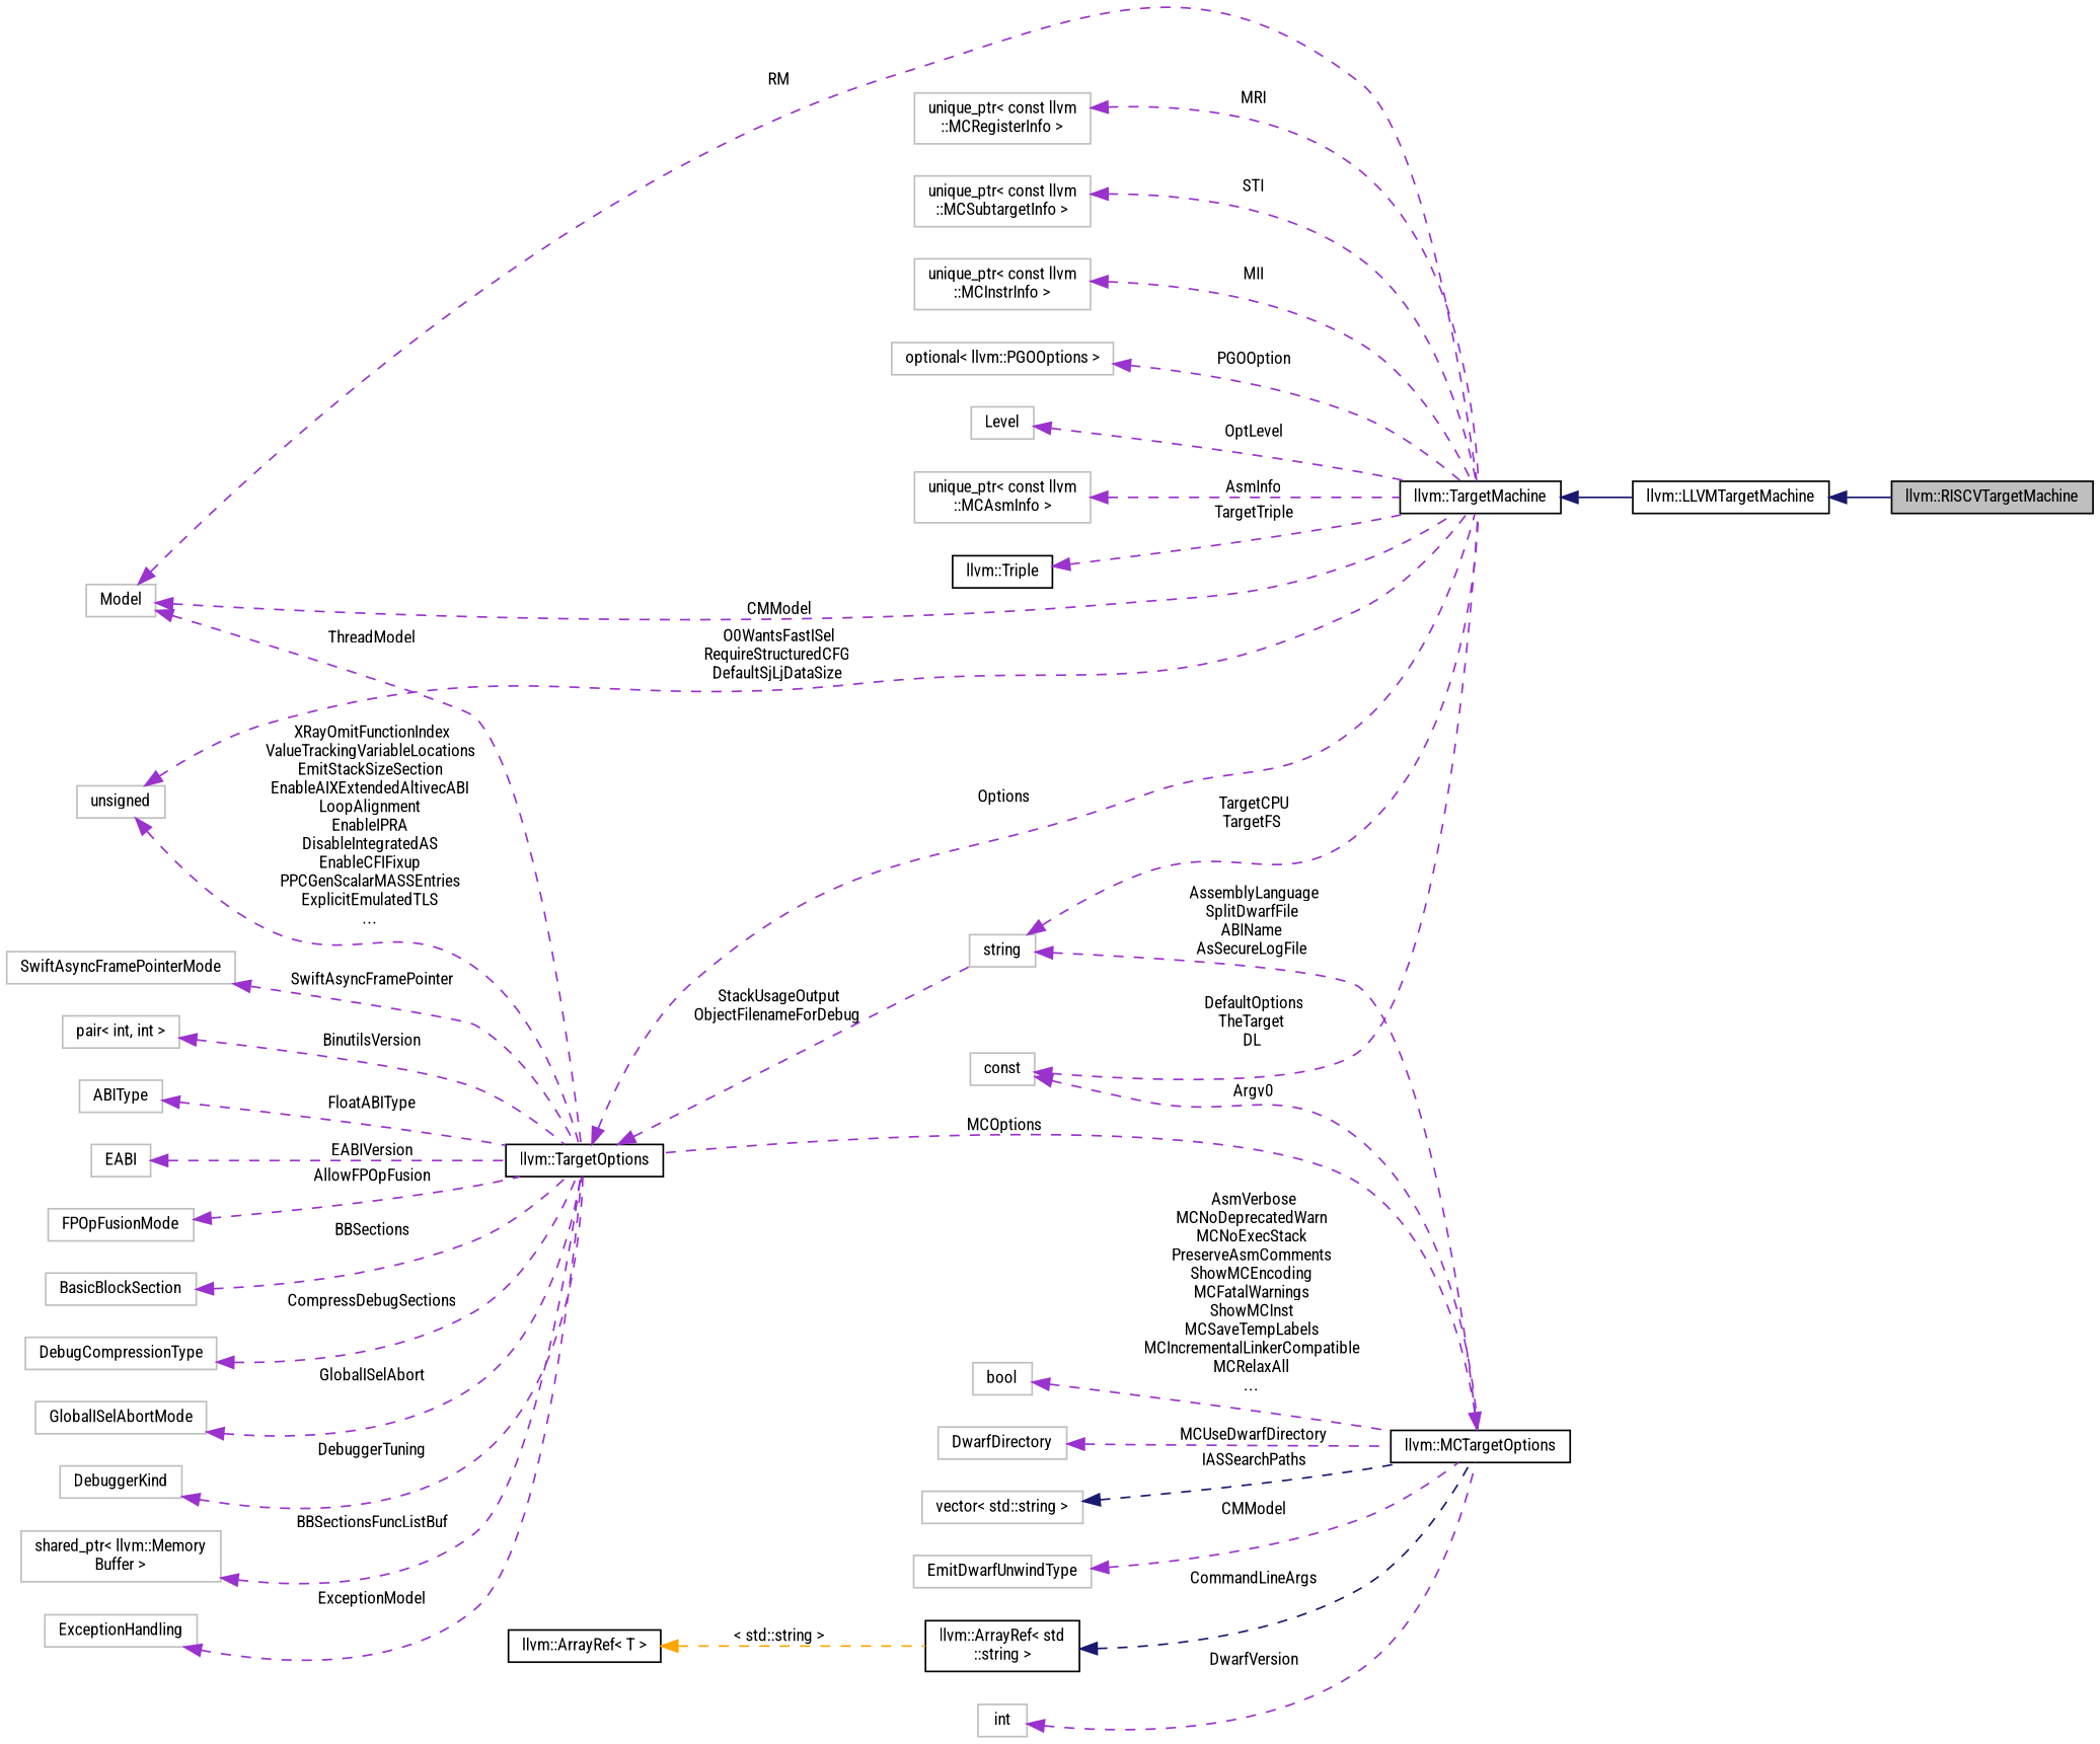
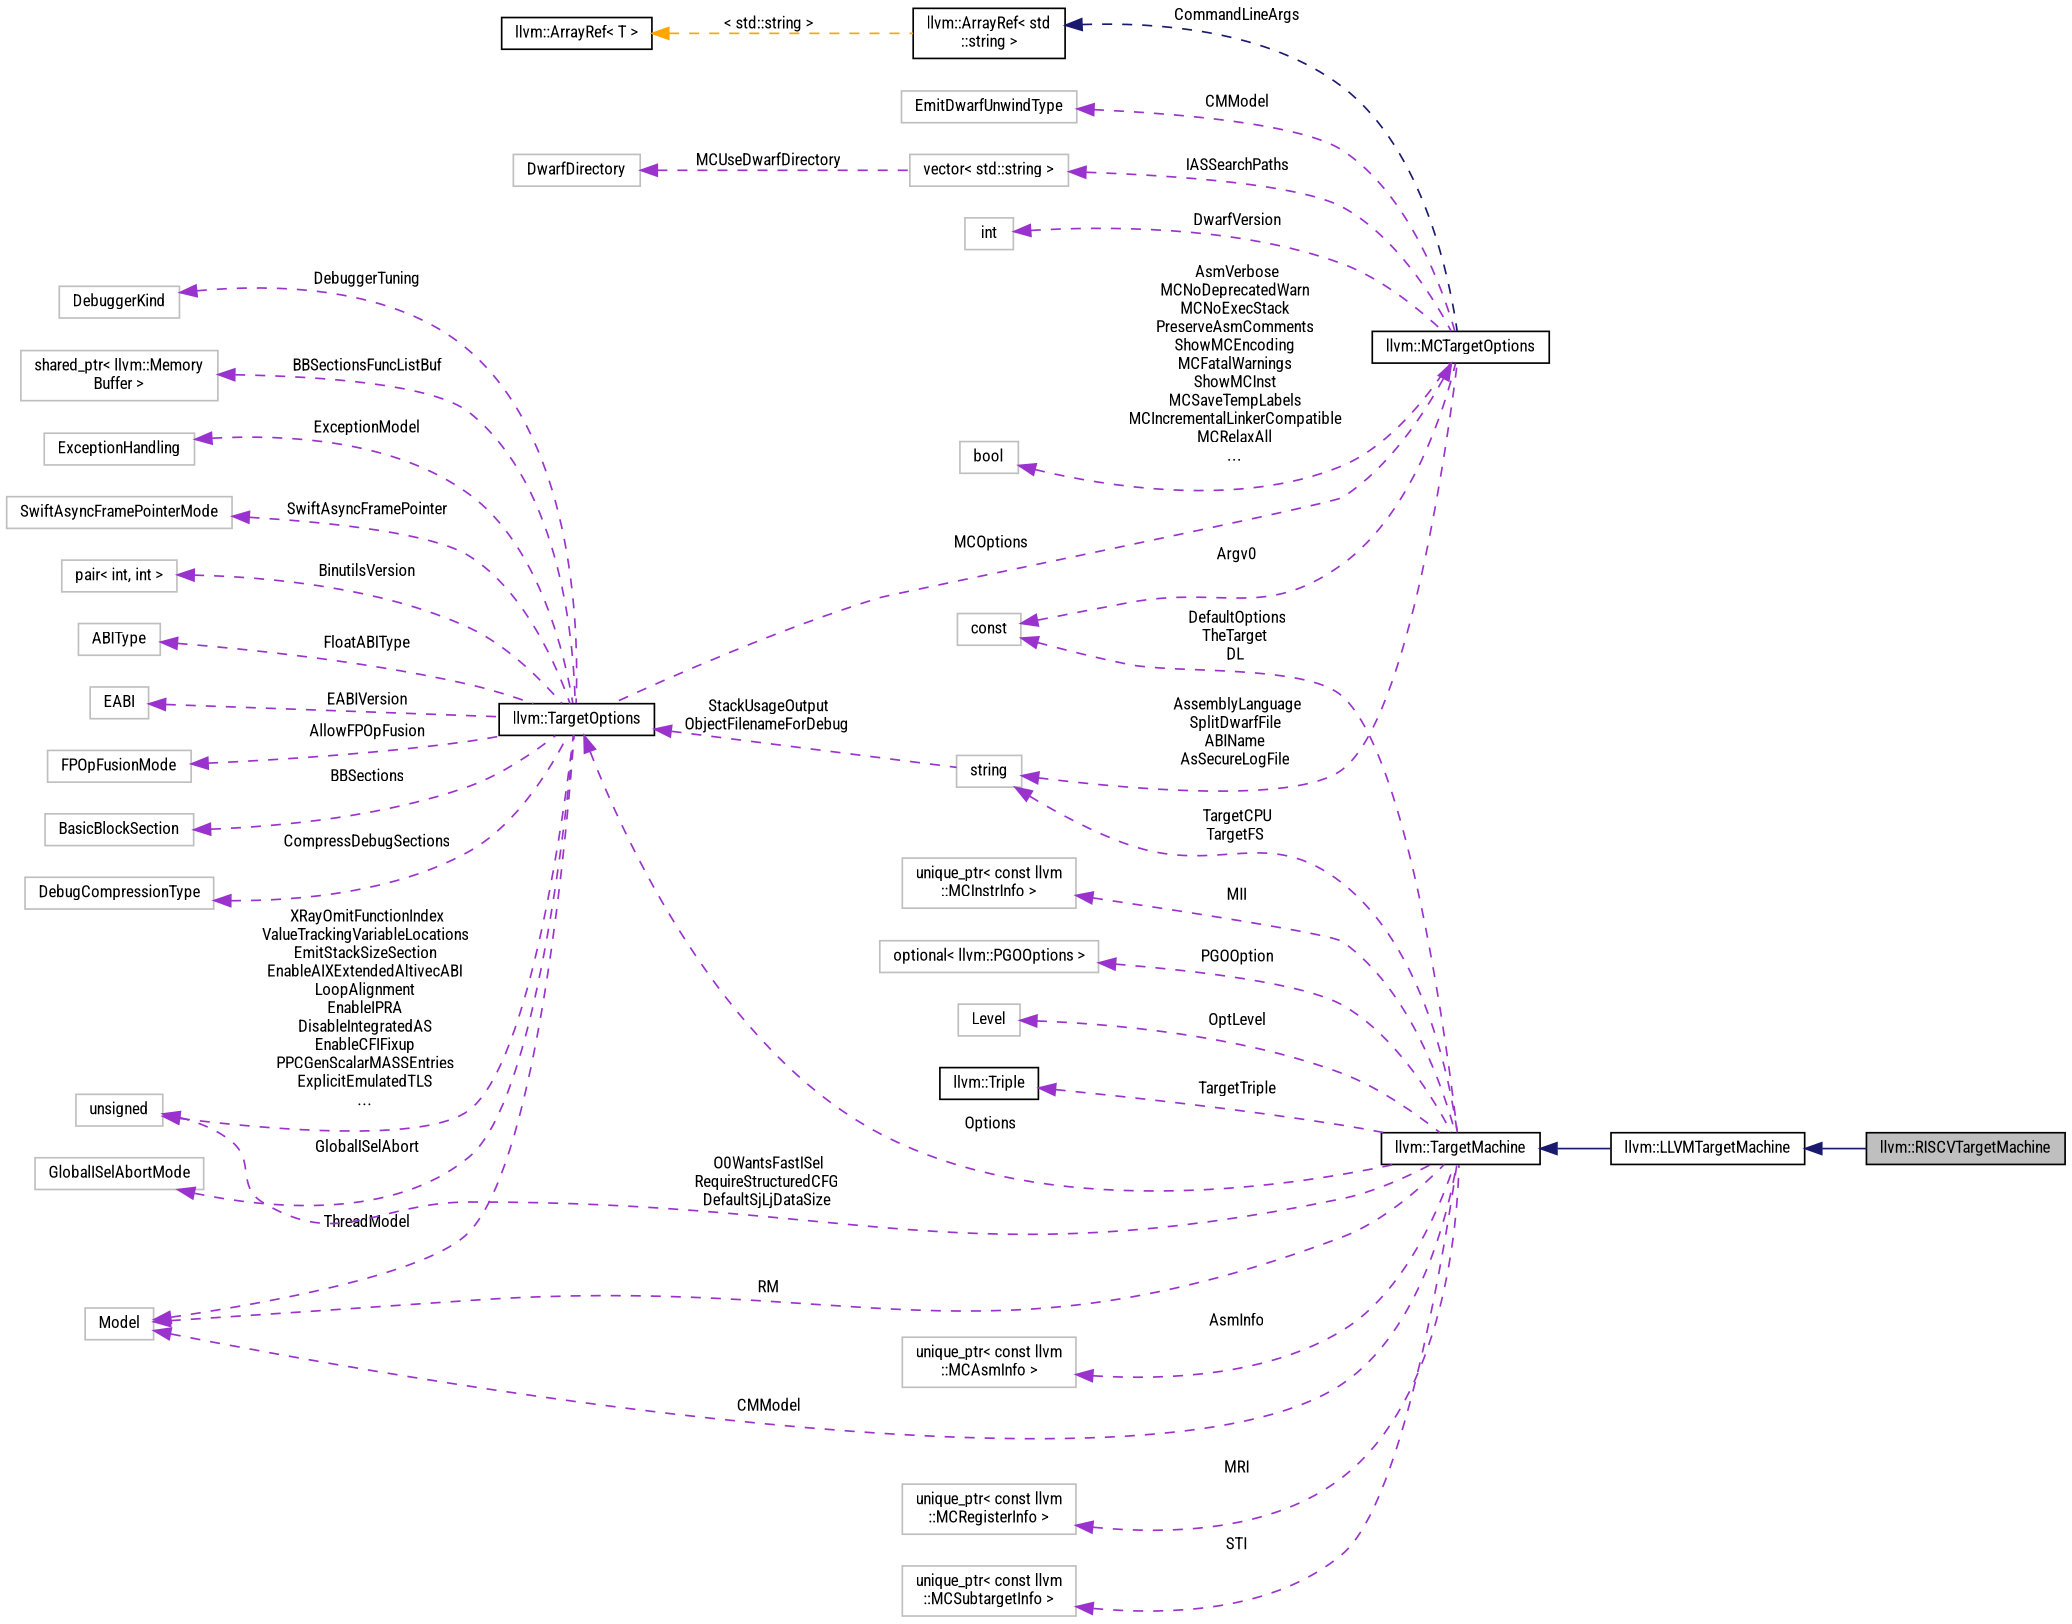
  digraph {
    fontname="Roboto Condensed"
    rankdir=LR
    node [color=grey75 fontname="Roboto Condensed" fontsize=10 shape=record]
    edge [color=darkorchid3 dir=back fontname="Roboto Condensed" fontsize=10 labelfontname=Helvetica labelfontsize=10 style=dashed]
    n1 [color=black fillcolor=grey75 fontcolor=black height=0.2 label="llvm::RISCVTargetMachine" style=filled width=0.4]
    n2 [color=black height=0.2 label="llvm::LLVMTargetMachine" width=0.4]
    n3 [color=black height=0.2 label="llvm::TargetMachine" width=0.4]
    n4 [color=black height=0.2 label="llvm::TargetOptions" width=0.4]
    n5 [height=0.2 label=string width=0.4]
    n6 [height=0.2 label=SwiftAsyncFramePointerMode width=0.4]
    n7 [height=0.2 label="pair\< int, int \>" width=0.4]
    n8 [height=0.2 label=ABIType width=0.4]
    n9 [height=0.2 label=EABI width=0.4]
    n10 [height=0.2 label=Model width=0.4]
    n11 [height=0.2 label=FPOpFusionMode width=0.4]
    n12 [height=0.2 label=BasicBlockSection width=0.4]
    n13 [height=0.2 label=DebugCompressionType width=0.4]
    n14 [color=black height=0.2 label="llvm::MCTargetOptions" width=0.4]
    n15 [height=0.2 label=DwarfDirectory width=0.4]
    n16 [height=0.2 label="vector\< std::string \>" width=0.4]
    n17 [height=0.2 label=EmitDwarfUnwindType width=0.4]
    n18 [color=black height=0.2 label="llvm::ArrayRef\< std\l::string \>" width=0.4]
    n19 [color=black height=0.2 label="llvm::ArrayRef\< T \>" width=0.4]
    n20 [height=0.2 label=int width=0.4]
    n21 [height=0.2 label=bool width=0.4]
    n22 [height=0.2 label=const width=0.4]
    n23 [height=0.2 label=GlobalISelAbortMode width=0.4]
    n24 [height=0.2 label=DebuggerKind width=0.4]
    n25 [height=0.2 label="shared_ptr\< llvm::Memory\lBuffer \>" width=0.4]
    n26 [height=0.2 label=unsigned width=0.4]
    n27 [height=0.2 label=ExceptionHandling width=0.4]
    n28 [height=0.2 label="unique_ptr\< const llvm\l::MCRegisterInfo \>" width=0.4]
    n29 [height=0.2 label="unique_ptr\< const llvm\l::MCSubtargetInfo \>" width=0.4]
    n30 [height=0.2 label="unique_ptr\< const llvm\l::MCInstrInfo \>" width=0.4]
    n31 [height=0.2 label="optional\< llvm::PGOOptions \>" width=0.4]
    n32 [height=0.2 label=Level width=0.4]
    n33 [height=0.2 label="unique_ptr\< const llvm\l::MCAsmInfo \>" width=0.4]
    n34 [color=black height=0.2 label="llvm::Triple" width=0.4]
    n2 -> n1 [color=midnightblue style=solid]
    n3 -> n2 [color=midnightblue style=solid]
    n4 -> n3 [label=" Options"]
    n4 -> n5 [label=" StackUsageOutput\nObjectFilenameForDebug"]
    n5 -> n3 [label=" TargetCPU\nTargetFS"]
    n5 -> n14 [label=" AssemblyLanguage\nSplitDwarfFile\nABIName\nAsSecureLogFile"]
    n6 -> n4 [label=" SwiftAsyncFramePointer"]
    n7 -> n4 [label=" BinutilsVersion"]
    n8 -> n4 [label=" FloatABIType"]
    n9 -> n4 [label=" EABIVersion"]
    n10 -> n3 [label=" RM"]
    n10 -> n3 [label=" CMModel"]
    n10 -> n4 [label=" ThreadModel"]
    n11 -> n4 [label=" AllowFPOpFusion"]
    n12 -> n4 [label=" BBSections"]
    n13 -> n4 [label=" CompressDebugSections"]
    n14 -> n4 [label=" MCOptions"]
-   n15 -> n14 [label=" MCUseDwarfDirectory"]
-   n16 -> n14 [color=midnightblue label=" IASSearchPaths"]
+   n15 -> n16 [label=" MCUseDwarfDirectory"]
+   n16 -> n14 [label=" IASSearchPaths"]
    n17 -> n14 [label=" CMModel"]
    n18 -> n14 [color=midnightblue label=" CommandLineArgs"]
    n19 -> n18 [color=orange label=" \< std::string \>"]
    n20 -> n14 [label=" DwarfVersion"]
    n21 -> n14 [label=" AsmVerbose\nMCNoDeprecatedWarn\nMCNoExecStack\nPreserveAsmComments\nShowMCEncoding\nMCFatalWarnings\nShowMCInst\nMCSaveTempLabels\nMCIncrementalLinkerCompatible\nMCRelaxAll\n..."]
    n22 -> n3 [label=" DefaultOptions\nTheTarget\nDL"]
    n22 -> n14 [label=" Argv0"]
    n23 -> n4 [label=" GlobalISelAbort"]
    n24 -> n4 [label=" DebuggerTuning"]
    n25 -> n4 [label=" BBSectionsFuncListBuf"]
    n26 -> n3 [label=" O0WantsFastISel\nRequireStructuredCFG\nDefaultSjLjDataSize"]
    n26 -> n4 [label=" XRayOmitFunctionIndex\nValueTrackingVariableLocations\nEmitStackSizeSection\nEnableAIXExtendedAltivecABI\nLoopAlignment\nEnableIPRA\nDisableIntegratedAS\nEnableCFIFixup\nPPCGenScalarMASSEntries\nExplicitEmulatedTLS\n..."]
    n27 -> n4 [label=" ExceptionModel"]
    n28 -> n3 [label=" MRI"]
    n29 -> n3 [label=" STI"]
    n30 -> n3 [label=" MII"]
    n31 -> n3 [label=" PGOOption"]
    n32 -> n3 [label=" OptLevel"]
    n33 -> n3 [label=" AsmInfo"]
    n34 -> n3 [label=" TargetTriple"]
  }
